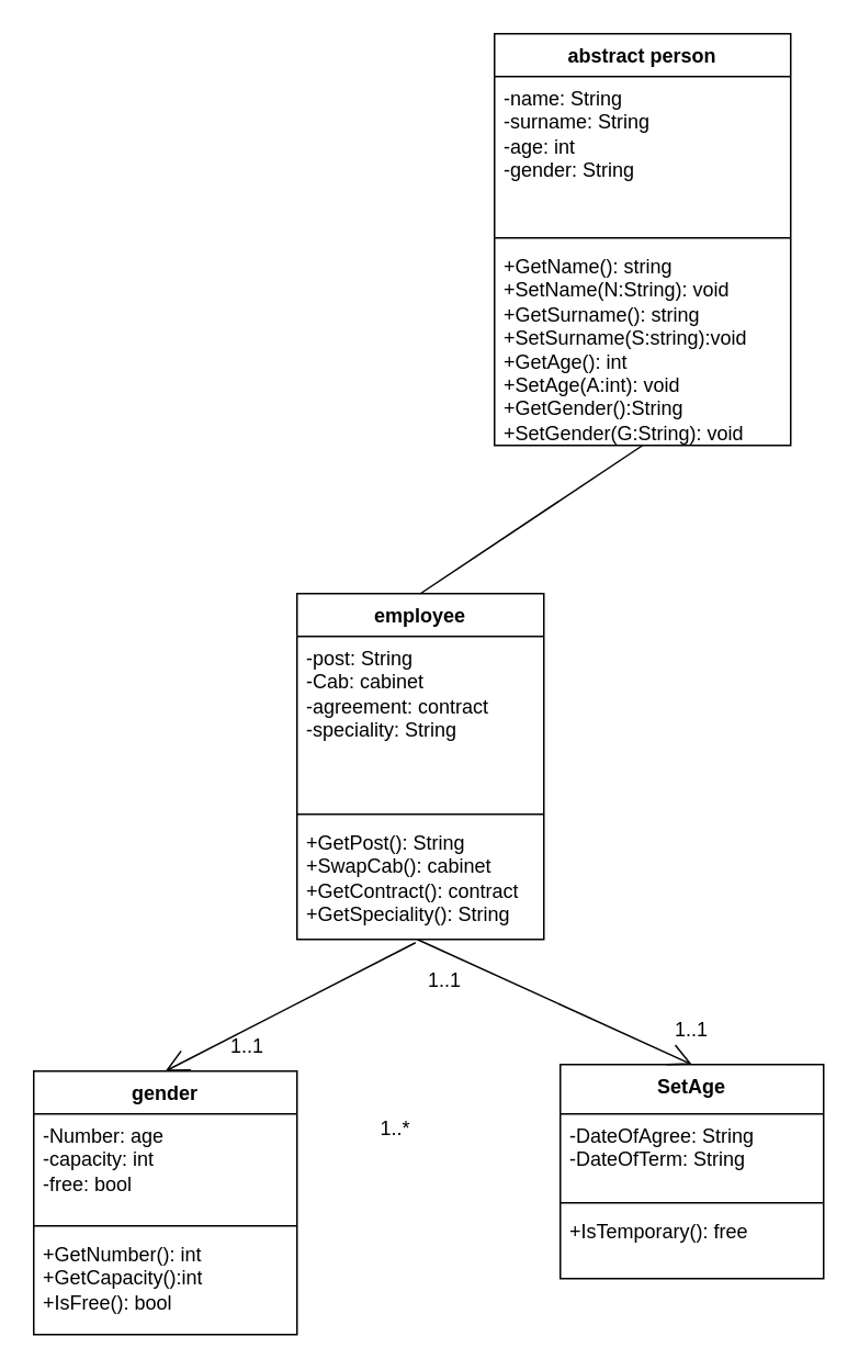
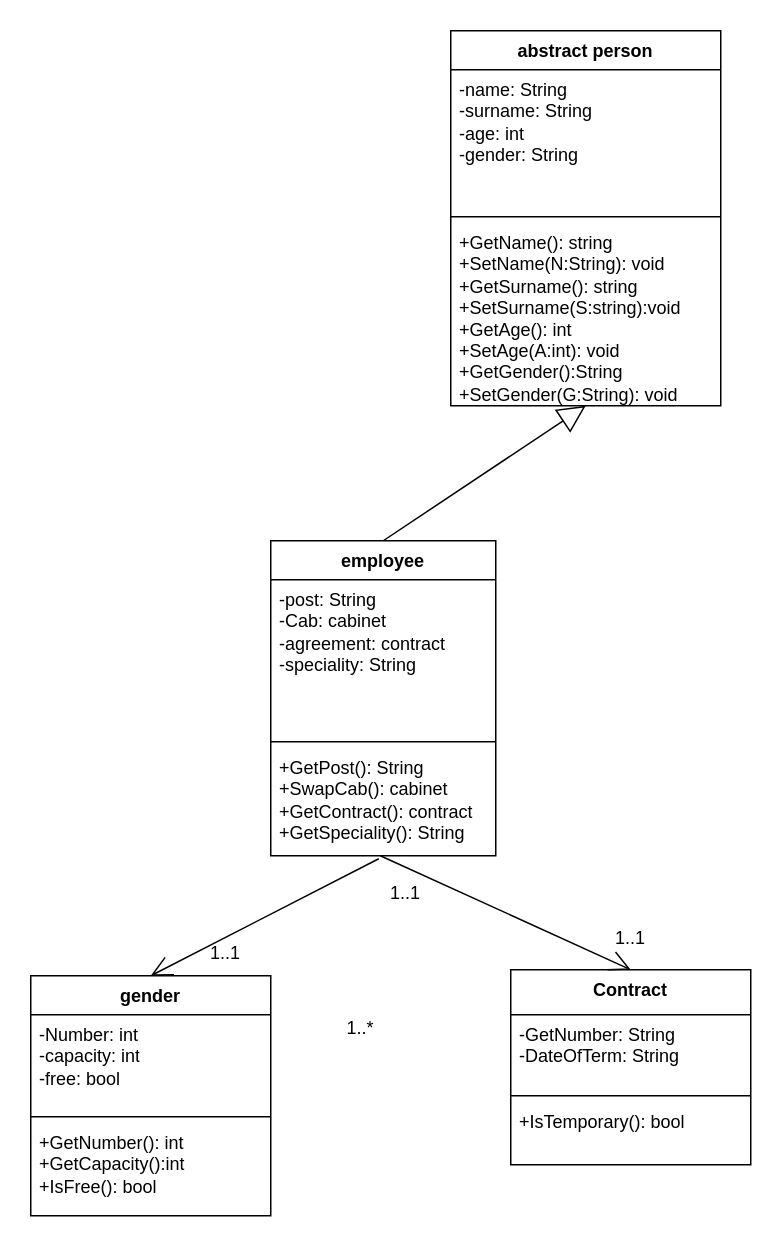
  <mxCell id="0" />
  <mxCell id="1" parent="0" />
  <mxCell id="2" value="&lt;div&gt;abstract person&lt;/div&gt;&lt;div&gt;&lt;br&gt;&lt;/div&gt;" style="swimlane;fontStyle=1;align=center;verticalAlign=top;childLayout=stackLayout;horizontal=1;startSize=26;horizontalStack=0;resizeParent=1;resizeParentMax=0;resizeLast=0;collapsible=1;marginBottom=0;whiteSpace=wrap;html=1;" parent="1" vertex="1"><mxGeometry x="300" y="20" width="180" height="250" as="geometry" /></mxCell>
  <mxCell id="3" value="&lt;div&gt;-name: String&lt;/div&gt;&lt;div&gt;-surname: String&lt;/div&gt;&lt;div&gt;-age: int&lt;/div&gt;&lt;div&gt;-gender: String&lt;/div&gt;" style="text;strokeColor=none;fillColor=none;align=left;verticalAlign=top;spacingLeft=4;spacingRight=4;overflow=hidden;rotatable=0;points=[[0,0.5],[1,0.5]];portConstraint=eastwest;whiteSpace=wrap;html=1;" parent="2" vertex="1"><mxGeometry y="26" width="180" height="94" as="geometry" /></mxCell>
  <mxCell id="4" value="" style="line;strokeWidth=1;fillColor=none;align=left;verticalAlign=middle;spacingTop=-1;spacingLeft=3;spacingRight=3;rotatable=0;labelPosition=right;points=[];portConstraint=eastwest;strokeColor=inherit;" parent="2" vertex="1"><mxGeometry y="120" width="180" height="8" as="geometry" /></mxCell>
  <mxCell id="5" value="&lt;div&gt;+GetName(): string&lt;/div&gt;&lt;div&gt;+SetName(N:String): void&lt;/div&gt;&lt;div&gt;+GetSurname(): string&lt;/div&gt;&lt;div&gt;+SetSurname(S:string):void&lt;/div&gt;&lt;div&gt;+GetAge(): int&lt;/div&gt;&lt;div&gt;+SetAge(A:int): void&lt;/div&gt;&lt;div&gt;+GetGender():String&lt;/div&gt;&lt;div&gt;+SetGender(G:String): void&lt;/div&gt;" style="text;strokeColor=none;fillColor=none;align=left;verticalAlign=top;spacingLeft=4;spacingRight=4;overflow=hidden;rotatable=0;points=[[0,0.5],[1,0.5]];portConstraint=eastwest;whiteSpace=wrap;html=1;" parent="2" vertex="1"><mxGeometry y="128" width="180" height="122" as="geometry" /></mxCell>
  <mxCell id="6" value="employee" style="swimlane;fontStyle=1;align=center;verticalAlign=top;childLayout=stackLayout;horizontal=1;startSize=26;horizontalStack=0;resizeParent=1;resizeParentMax=0;resizeLast=0;collapsible=1;marginBottom=0;whiteSpace=wrap;html=1;" vertex="1" parent="1"><mxGeometry x="180" y="360" width="150" height="210" as="geometry" /></mxCell>
  <mxCell id="7" value="&lt;div&gt;-post: String&lt;/div&gt;&lt;div&gt;-Cab: cabinet&lt;/div&gt;&lt;div&gt;-agreement: contract&lt;/div&gt;&lt;div&gt;-speciality: String&lt;/div&gt;" style="text;strokeColor=none;fillColor=none;align=left;verticalAlign=top;spacingLeft=4;spacingRight=4;overflow=hidden;rotatable=0;points=[[0,0.5],[1,0.5]];portConstraint=eastwest;whiteSpace=wrap;html=1;" vertex="1" parent="6"><mxGeometry y="26" width="150" height="104" as="geometry" /></mxCell>
  <mxCell id="8" value="" style="line;strokeWidth=1;fillColor=none;align=left;verticalAlign=middle;spacingTop=-1;spacingLeft=3;spacingRight=3;rotatable=0;labelPosition=right;points=[];portConstraint=eastwest;strokeColor=inherit;" vertex="1" parent="6"><mxGeometry y="130" width="150" height="8" as="geometry" /></mxCell>
  <mxCell id="9" value="&lt;div&gt;+GetPost(): String&lt;/div&gt;&lt;div&gt;+SwapCab(): cabinet&lt;/div&gt;&lt;div&gt;+GetContract(): contract&lt;/div&gt;&lt;div&gt;+GetSpeciality(): String&lt;/div&gt;&lt;div&gt;&lt;br&gt;&lt;/div&gt;" style="text;strokeColor=none;fillColor=none;align=left;verticalAlign=top;spacingLeft=4;spacingRight=4;overflow=hidden;rotatable=0;points=[[0,0.5],[1,0.5]];portConstraint=eastwest;whiteSpace=wrap;html=1;" vertex="1" parent="6"><mxGeometry y="138" width="150" height="72" as="geometry" /></mxCell>
- <mxCell id="10" value="" style="endArrow=none;endSize=16;endFill=0;html=1;rounded=0;entryX=0.5;entryY=1;entryDx=0;entryDy=0;exitX=0.5;exitY=0;exitDx=0;exitDy=0;" edge="1" parent="1" source="6" target="2"><mxGeometry width="160" relative="1" as="geometry"><mxPoint x="270" y="350" as="sourcePoint" /><mxPoint x="420" y="330" as="targetPoint" /></mxGeometry></mxCell>
- <mxCell id="11" value="SetAge" style="swimlane;fontStyle=1;align=center;verticalAlign=top;childLayout=stackLayout;horizontal=1;startSize=30;horizontalStack=0;resizeParent=1;resizeParentMax=0;resizeLast=0;collapsible=1;marginBottom=0;whiteSpace=wrap;html=1;" vertex="1" parent="1"><mxGeometry x="340" y="646" width="160" height="130" as="geometry" /></mxCell>
- <mxCell id="12" value="&lt;div&gt;-DateOfAgree: String&lt;/div&gt;&lt;div&gt;-DateOfTerm: String&lt;/div&gt;" style="text;strokeColor=none;fillColor=none;align=left;verticalAlign=top;spacingLeft=4;spacingRight=4;overflow=hidden;rotatable=0;points=[[0,0.5],[1,0.5]];portConstraint=eastwest;whiteSpace=wrap;html=1;" vertex="1" parent="11"><mxGeometry y="30" width="160" height="50" as="geometry" /></mxCell>
+ <mxCell id="10" value="" style="endArrow=block;endSize=16;endFill=0;html=1;rounded=0;entryX=0.5;entryY=1;entryDx=0;entryDy=0;exitX=0.5;exitY=0;exitDx=0;exitDy=0;" edge="1" parent="1" source="6" target="2"><mxGeometry width="160" relative="1" as="geometry"><mxPoint x="270" y="350" as="sourcePoint" /><mxPoint x="420" y="330" as="targetPoint" /></mxGeometry></mxCell>
+ <mxCell id="11" value="Contract" style="swimlane;fontStyle=1;align=center;verticalAlign=top;childLayout=stackLayout;horizontal=1;startSize=30;horizontalStack=0;resizeParent=1;resizeParentMax=0;resizeLast=0;collapsible=1;marginBottom=0;whiteSpace=wrap;html=1;" vertex="1" parent="1"><mxGeometry x="340" y="646" width="160" height="130" as="geometry" /></mxCell>
+ <mxCell id="12" value="&lt;div&gt;-GetNumber: String&lt;/div&gt;&lt;div&gt;-DateOfTerm: String&lt;/div&gt;" style="text;strokeColor=none;fillColor=none;align=left;verticalAlign=top;spacingLeft=4;spacingRight=4;overflow=hidden;rotatable=0;points=[[0,0.5],[1,0.5]];portConstraint=eastwest;whiteSpace=wrap;html=1;" vertex="1" parent="11"><mxGeometry y="30" width="160" height="50" as="geometry" /></mxCell>
  <mxCell id="13" value="" style="line;strokeWidth=1;fillColor=none;align=left;verticalAlign=middle;spacingTop=-1;spacingLeft=3;spacingRight=3;rotatable=0;labelPosition=right;points=[];portConstraint=eastwest;strokeColor=inherit;" vertex="1" parent="11"><mxGeometry y="80" width="160" height="8" as="geometry" /></mxCell>
- <mxCell id="14" value="&lt;div&gt;+IsTemporary(): free&lt;/div&gt;&lt;div&gt;&lt;br&gt;&lt;/div&gt;" style="text;strokeColor=none;fillColor=none;align=left;verticalAlign=top;spacingLeft=4;spacingRight=4;overflow=hidden;rotatable=0;points=[[0,0.5],[1,0.5]];portConstraint=eastwest;whiteSpace=wrap;html=1;" vertex="1" parent="11"><mxGeometry y="88" width="160" height="42" as="geometry" /></mxCell>
+ <mxCell id="14" value="&lt;div&gt;+IsTemporary(): bool&lt;/div&gt;&lt;div&gt;&lt;br&gt;&lt;/div&gt;" style="text;strokeColor=none;fillColor=none;align=left;verticalAlign=top;spacingLeft=4;spacingRight=4;overflow=hidden;rotatable=0;points=[[0,0.5],[1,0.5]];portConstraint=eastwest;whiteSpace=wrap;html=1;" vertex="1" parent="11"><mxGeometry y="88" width="160" height="42" as="geometry" /></mxCell>
  <mxCell id="15" value="gender" style="swimlane;fontStyle=1;align=center;verticalAlign=top;childLayout=stackLayout;horizontal=1;startSize=26;horizontalStack=0;resizeParent=1;resizeParentMax=0;resizeLast=0;collapsible=1;marginBottom=0;whiteSpace=wrap;html=1;" vertex="1" parent="1"><mxGeometry x="20" y="650" width="160" height="160" as="geometry" /></mxCell>
- <mxCell id="16" value="&lt;div&gt;-Number: age&lt;/div&gt;&lt;div&gt;-capacity: int&lt;/div&gt;&lt;div&gt;-free: bool&lt;/div&gt;" style="text;strokeColor=none;fillColor=none;align=left;verticalAlign=top;spacingLeft=4;spacingRight=4;overflow=hidden;rotatable=0;points=[[0,0.5],[1,0.5]];portConstraint=eastwest;whiteSpace=wrap;html=1;" vertex="1" parent="15"><mxGeometry y="26" width="160" height="64" as="geometry" /></mxCell>
+ <mxCell id="16" value="&lt;div&gt;-Number: int&lt;/div&gt;&lt;div&gt;-capacity: int&lt;/div&gt;&lt;div&gt;-free: bool&lt;/div&gt;" style="text;strokeColor=none;fillColor=none;align=left;verticalAlign=top;spacingLeft=4;spacingRight=4;overflow=hidden;rotatable=0;points=[[0,0.5],[1,0.5]];portConstraint=eastwest;whiteSpace=wrap;html=1;" vertex="1" parent="15"><mxGeometry y="26" width="160" height="64" as="geometry" /></mxCell>
  <mxCell id="17" value="" style="line;strokeWidth=1;fillColor=none;align=left;verticalAlign=middle;spacingTop=-1;spacingLeft=3;spacingRight=3;rotatable=0;labelPosition=right;points=[];portConstraint=eastwest;strokeColor=inherit;" vertex="1" parent="15"><mxGeometry y="90" width="160" height="8" as="geometry" /></mxCell>
  <mxCell id="18" value="&lt;div&gt;+GetNumber(): int&lt;/div&gt;&lt;div&gt;+GetCapacity():int&lt;/div&gt;&lt;div&gt;+IsFree(): bool&lt;br&gt;&lt;br&gt;&lt;/div&gt;" style="text;strokeColor=none;fillColor=none;align=left;verticalAlign=top;spacingLeft=4;spacingRight=4;overflow=hidden;rotatable=0;points=[[0,0.5],[1,0.5]];portConstraint=eastwest;whiteSpace=wrap;html=1;" vertex="1" parent="15"><mxGeometry y="98" width="160" height="62" as="geometry" /></mxCell>
  <mxCell id="19" value="" style="endArrow=open;endFill=1;endSize=12;html=1;rounded=0;exitX=0.487;exitY=1;exitDx=0;exitDy=0;exitPerimeter=0;entryX=0.5;entryY=0;entryDx=0;entryDy=0;" edge="1" parent="1" source="9" target="11"><mxGeometry width="160" relative="1" as="geometry"><mxPoint x="290" y="600" as="sourcePoint" /><mxPoint x="450" y="600" as="targetPoint" /></mxGeometry></mxCell>
  <mxCell id="20" value="" style="endArrow=open;endFill=1;endSize=12;html=1;rounded=0;exitX=0.48;exitY=1.028;exitDx=0;exitDy=0;exitPerimeter=0;entryX=0.5;entryY=0;entryDx=0;entryDy=0;" edge="1" parent="1" source="9" target="15"><mxGeometry width="160" relative="1" as="geometry"><mxPoint x="200" y="630" as="sourcePoint" /><mxPoint x="360" y="630" as="targetPoint" /></mxGeometry></mxCell>
  <mxCell id="21" value="&lt;div&gt;1..1&lt;/div&gt;" style="text;html=1;whiteSpace=wrap;strokeColor=none;fillColor=none;align=center;verticalAlign=middle;rounded=0;" vertex="1" parent="1"><mxGeometry x="240" y="580" width="60" height="30" as="geometry" /></mxCell>
  <mxCell id="22" value="&lt;div&gt;1..1&lt;/div&gt;" style="text;html=1;whiteSpace=wrap;strokeColor=none;fillColor=none;align=center;verticalAlign=middle;rounded=0;" vertex="1" parent="1"><mxGeometry x="390" y="610" width="60" height="30" as="geometry" /></mxCell>
  <mxCell id="23" value="&lt;div&gt;1..*&lt;/div&gt;" style="text;html=1;whiteSpace=wrap;strokeColor=none;fillColor=none;align=center;verticalAlign=middle;rounded=0;" vertex="1" parent="1"><mxGeometry x="210" y="670" width="60" height="30" as="geometry" /></mxCell>
  <mxCell id="24" value="&lt;div&gt;1..1&lt;/div&gt;" style="text;html=1;whiteSpace=wrap;strokeColor=none;fillColor=none;align=center;verticalAlign=middle;rounded=0;" vertex="1" parent="1"><mxGeometry x="120" y="620" width="60" height="30" as="geometry" /></mxCell>
